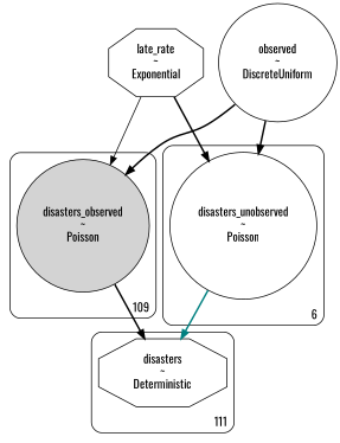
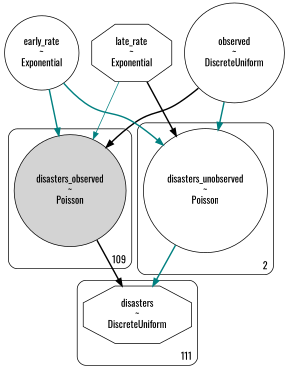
  digraph {
    fontname=Oswald
    node [fontname=Oswald shape=circle]
    edge [color=black fontname=Oswald style=bold]
    n1 [label="disasters_observed\n~\nPoisson" style=filled]
    n2 [label="disasters_unobserved\n~\nPoisson"]
-   n3 [label="disasters\n~\nDeterministic" shape=octagon]
+   n3 [label="disasters\n~\nDiscreteUniform" shape=octagon]
    n4 [label="observed\n~\nDiscreteUniform"]
+   n5 [label="early_rate\n~\nExponential"]
    n6 [label="late_rate\n~\nExponential" shape=octagon]
    subgraph cluster_1 {
      label=109
      labeljust=r
      labelloc=b
      style=rounded
      n1
    }
    subgraph cluster_2 {
-     label=6
+     label=2
      labeljust=r
      labelloc=b
      style=rounded
      n2
    }
    subgraph cluster_3 {
      label=111
      labeljust=r
      labelloc=b
      style=rounded
      n3
    }
    n1 -> n3
    n2 -> n3 [color=teal]
    n4 -> n1
-   n4 -> n2
-   n6 -> n1 [style=solid]
+   n4 -> n2 [color=teal]
+   n5 -> n1 [color=teal]
+   n5 -> n2 [color=teal]
+   n6 -> n1 [color=teal style=solid]
    n6 -> n2
  }
